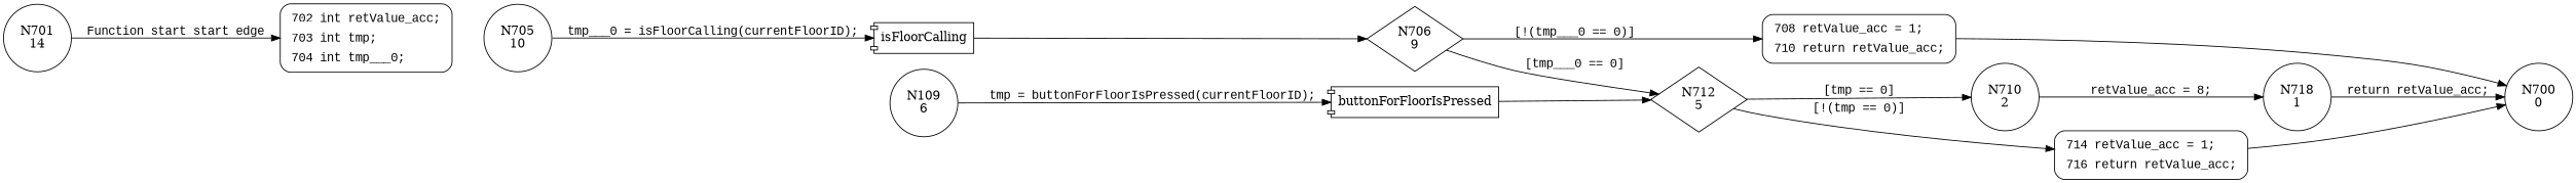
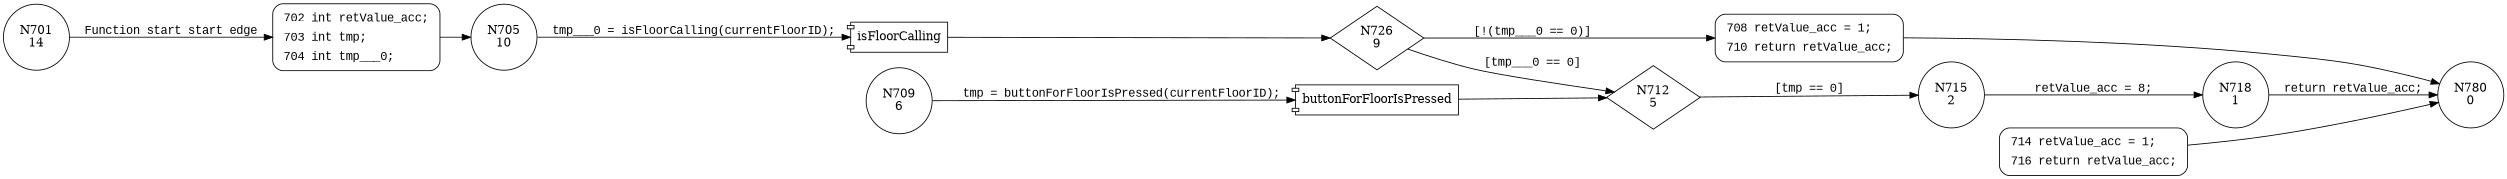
  digraph {
    rankdir=LR
    node [shape=circle]
    edge [fontname="Courier New"]
    n1 [label="N701\n14"]
    n2 [fillcolor=white fontname="Courier New" label=<<table border="0" cellborder="0" cellpadding="3" bgcolor="white"><tr><td align="right">702</td><td align="left">int retValue_acc;</td></tr><tr><td align="right">703</td><td align="left">int tmp;</td></tr><tr><td align="right">704</td><td align="left">int tmp___0;</td></tr></table>> penwidth=1 shape=Mrecord style="filled,bold"]
    n3 [label="N705\n10"]
    n4 [label=isFloorCalling shape=component]
-   n5 [label="N706\n9" shape=diamond]
+   n5 [label="N726\n9" shape=diamond]
    n6 [fillcolor=white fontname="Courier New" label=<<table border="0" cellborder="0" cellpadding="3" bgcolor="white"><tr><td align="right">708</td><td align="left">retValue_acc = 1;</td></tr><tr><td align="right">710</td><td align="left">return retValue_acc;</td></tr></table>> penwidth=1 shape=Mrecord style="filled,bold"]
    n7 [label="N712\n5" shape=diamond]
-   n8 [label="N109\n6"]
+   n8 [label="N709\n6"]
    n9 [label=buttonForFloorIsPressed shape=component]
-   n10 [label="N700\n0"]
-   n11 [label="N710\n2"]
+   n10 [label="N780\n0"]
+   n11 [label="N715\n2"]
    n12 [fillcolor=white fontname="Courier New" label=<<table border="0" cellborder="0" cellpadding="3" bgcolor="white"><tr><td align="right">714</td><td align="left">retValue_acc = 1;</td></tr><tr><td align="right">716</td><td align="left">return retValue_acc;</td></tr></table>> penwidth=1 shape=Mrecord style="filled,bold"]
    n13 [label="N718\n1"]
    n1 -> n2 [label="Function start start edge"]
+   n2 -> n3 [fontname=""]
    n3 -> n4 [label="tmp___0 = isFloorCalling(currentFloorID);"]
    n4 -> n5
    n5 -> n6 [label="[!(tmp___0 == 0)]"]
    n5 -> n7 [label="[tmp___0 == 0]"]
    n6 -> n10 [fontname=""]
    n7 -> n11 [label="[tmp == 0]"]
-   n7 -> n12 [label="[!(tmp == 0)]"]
    n8 -> n9 [label="tmp = buttonForFloorIsPressed(currentFloorID);"]
    n9 -> n7
    n11 -> n13 [label="retValue_acc = 8;"]
    n12 -> n10 [fontname=""]
    n13 -> n10 [label="return retValue_acc;"]
  }
